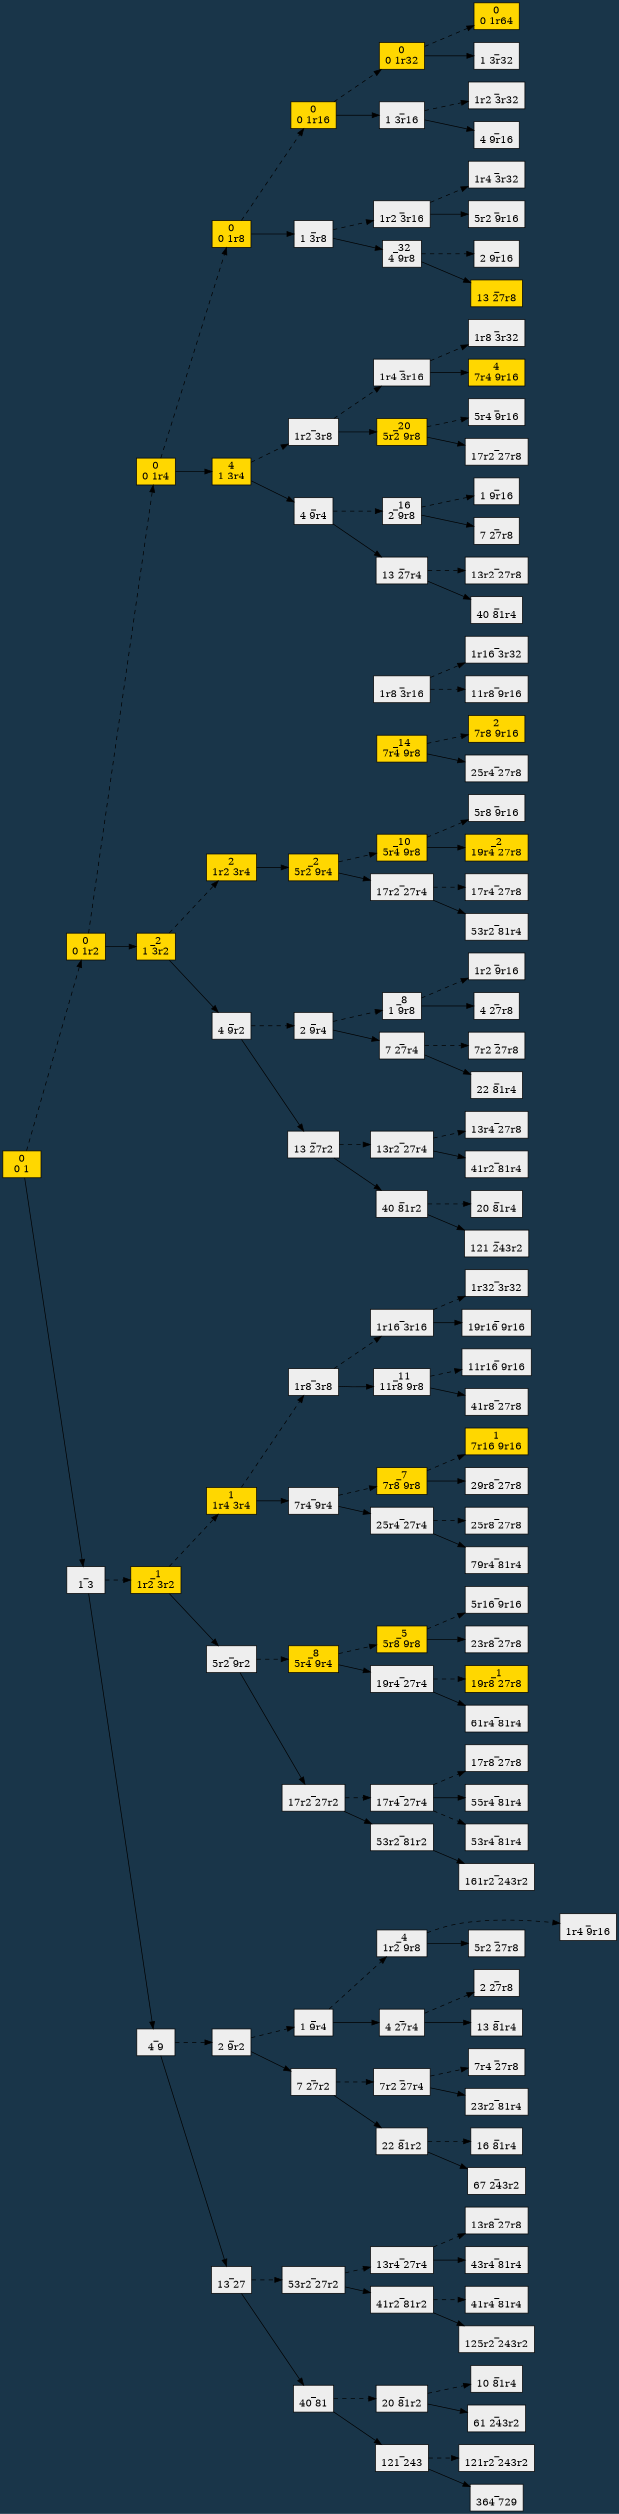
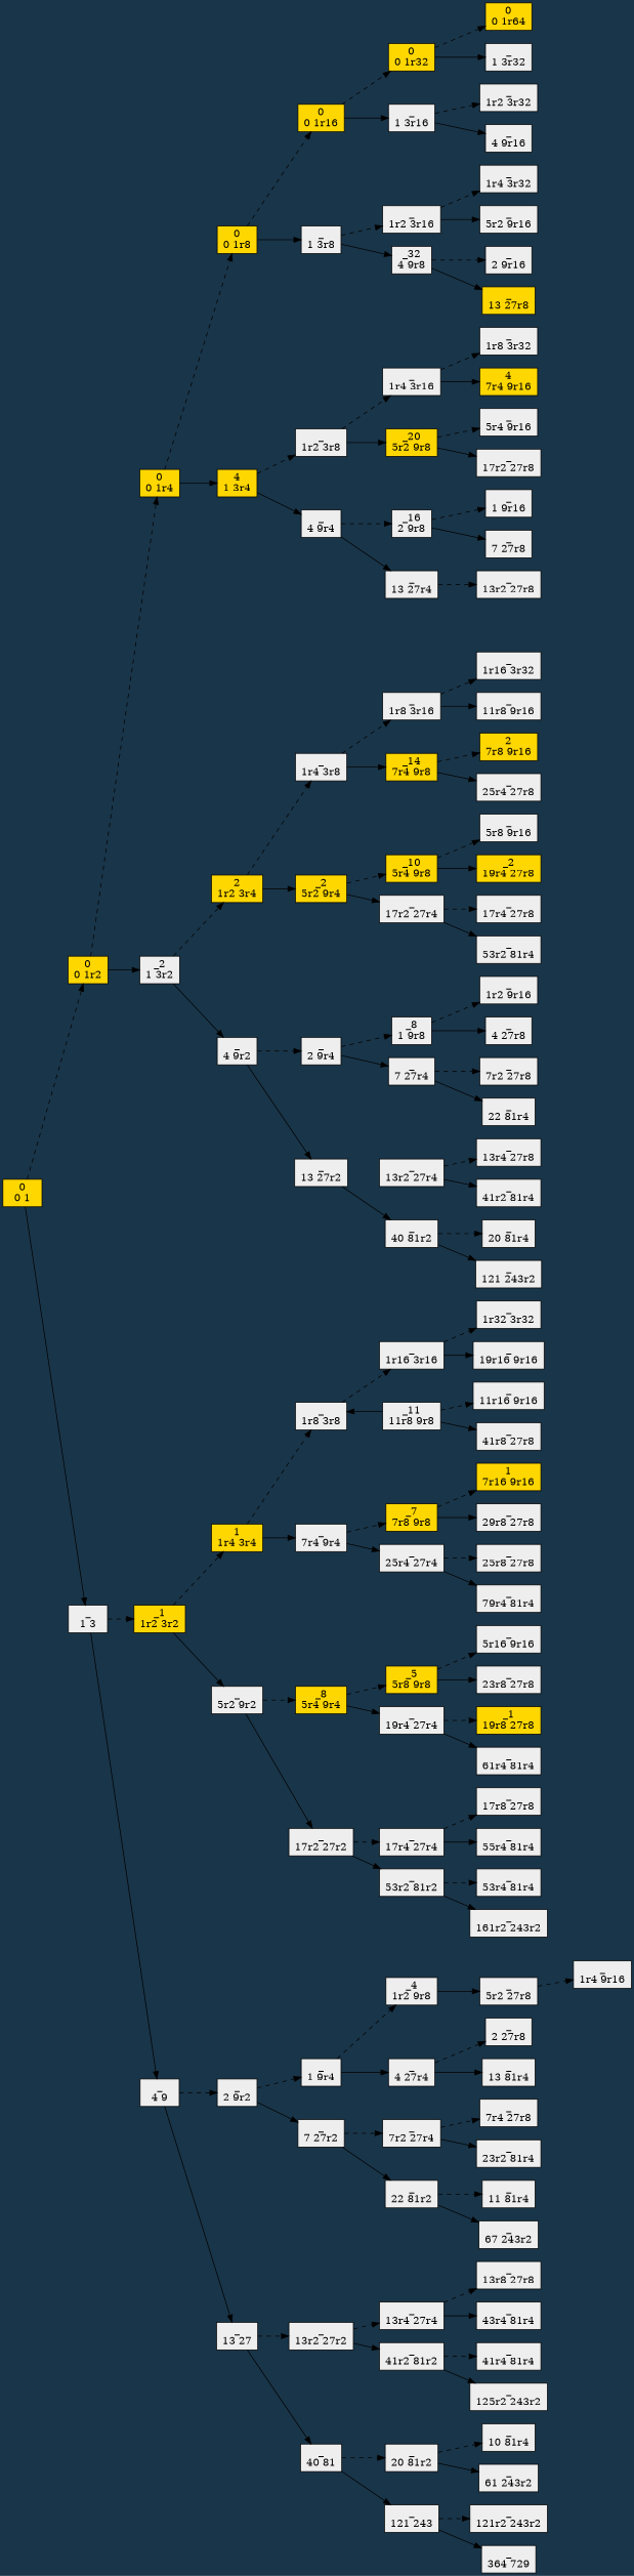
  digraph {
    bgcolor="#193549"
    rankdir=LR
    node [fillcolor="#eeeeee" shape=box style=filled]
    n1 [fillcolor=gold label="0\n0 1"]
    n2 [fillcolor=gold label="0\n0 1r2"]
    n3 [label="_\n1 3"]
    n4 [fillcolor=gold label="0\n0 1r4"]
-   n5 [fillcolor=gold label="_2\n1 3r2"]
+   n5 [label="_2\n1 3r2"]
    n6 [fillcolor=gold label="_1\n1r2 3r2"]
    n7 [label="_\n4 9"]
    n8 [fillcolor=gold label="0\n0 1r8"]
    n9 [fillcolor=gold label="4\n1 3r4"]
    n10 [fillcolor=gold label="2\n1r2 3r4"]
    n11 [label="_\n4 9r2"]
    n12 [fillcolor=gold label="1\n1r4 3r4"]
    n13 [label="_\n5r2 9r2"]
    n14 [label="_\n2 9r2"]
    n15 [label="_\n13 27"]
    n16 [fillcolor=gold label="0\n0 1r16"]
    n17 [label="_\n1 3r8"]
    n18 [label="_\n1r2 3r8"]
    n19 [label="_\n4 9r4"]
+   n20 [label="_\n1r4 3r8"]
    n21 [fillcolor=gold label="_2\n5r2 9r4"]
    n22 [label="_\n2 9r4"]
    n23 [label="_\n13 27r2"]
    n24 [label="_\n1r8 3r8"]
    n25 [label="_\n7r4 9r4"]
    n26 [fillcolor=gold label="_8\n5r4 9r4"]
    n27 [label="_\n17r2 27r2"]
    n28 [label="_\n1 9r4"]
    n29 [label="_\n7 27r2"]
-   n30 [label="_\n53r2 27r2"]
+   n30 [label="_\n13r2 27r2"]
    n31 [label="_\n40 81"]
    n32 [fillcolor=gold label="0\n0 1r32"]
    n33 [label="_\n1 3r16"]
    n34 [label="_\n1r2 3r16"]
    n35 [label="_32\n4 9r8"]
    n36 [label="_\n1r4 3r16"]
    n37 [fillcolor=gold label="_20\n5r2 9r8"]
    n38 [label="_16\n2 9r8"]
    n39 [label="_\n13 27r4"]
    n40 [label="_\n1r8 3r16"]
    n41 [fillcolor=gold label="_14\n7r4 9r8"]
    n42 [fillcolor=gold label="_10\n5r4 9r8"]
    n43 [label="_\n17r2 27r4"]
    n44 [label="_8\n1 9r8"]
    n45 [label="_\n7 27r4"]
    n46 [label="_\n13r2 27r4"]
    n47 [label="_\n40 81r2"]
    n48 [label="_\n1r16 3r16"]
    n49 [label="_11\n11r8 9r8"]
    n50 [fillcolor=gold label="_7\n7r8 9r8"]
    n51 [label="_\n25r4 27r4"]
    n52 [fillcolor=gold label="_5\n5r8 9r8"]
    n53 [label="_\n19r4 27r4"]
    n54 [label="_\n17r4 27r4"]
    n55 [label="_\n53r2 81r2"]
    n56 [label="_4\n1r2 9r8"]
    n57 [label="_\n4 27r4"]
    n58 [label="_\n7r2 27r4"]
    n59 [label="_\n22 81r2"]
    n60 [label="_\n13r4 27r4"]
    n61 [label="_\n41r2 81r2"]
    n62 [label="_\n20 81r2"]
    n63 [label="_\n121 243"]
    n64 [fillcolor=gold label="0\n0 1r64"]
    n65 [label="_\n1 3r32"]
    n66 [label="_\n1r2 3r32"]
    n67 [label="_\n4 9r16"]
    n68 [label="_\n1r4 3r32"]
    n69 [label="_\n5r2 9r16"]
    n70 [label="_\n2 9r16"]
    n71 [fillcolor=gold label="_\n13 27r8"]
    n72 [label="_\n1r8 3r32"]
    n73 [fillcolor=gold label="4\n7r4 9r16"]
    n74 [label="_\n5r4 9r16"]
    n75 [label="_\n17r2 27r8"]
    n76 [label="_\n1 9r16"]
    n77 [label="_\n7 27r8"]
    n78 [label="_\n13r2 27r8"]
-   n79 [label="_\n40 81r4"]
    n80 [label="_\n1r16 3r32"]
    n81 [label="_\n11r8 9r16"]
    n82 [fillcolor=gold label="2\n7r8 9r16"]
    n83 [label="_\n25r4 27r8"]
    n84 [label="_\n5r8 9r16"]
    n85 [fillcolor=gold label="_2\n19r4 27r8"]
    n86 [label="_\n17r4 27r8"]
    n87 [label="_\n53r2 81r4"]
    n88 [label="_\n1r2 9r16"]
    n89 [label="_\n4 27r8"]
    n90 [label="_\n7r2 27r8"]
    n91 [label="_\n22 81r4"]
    n92 [label="_\n13r4 27r8"]
    n93 [label="_\n41r2 81r4"]
    n94 [label="_\n20 81r4"]
    n95 [label="_\n121 243r2"]
    n96 [label="_\n1r32 3r32"]
    n97 [label="_\n19r16 9r16"]
    n98 [label="_\n11r16 9r16"]
    n99 [label="_\n41r8 27r8"]
    n100 [fillcolor=gold label="1\n7r16 9r16"]
    n101 [label="_\n29r8 27r8"]
    n102 [label="_\n25r8 27r8"]
    n103 [label="_\n79r4 81r4"]
    n104 [label="_\n5r16 9r16"]
    n105 [label="_\n23r8 27r8"]
    n106 [fillcolor=gold label="_1\n19r8 27r8"]
    n107 [label="_\n61r4 81r4"]
    n108 [label="_\n17r8 27r8"]
    n109 [label="_\n55r4 81r4"]
    n110 [label="_\n53r4 81r4"]
    n111 [label="_\n161r2 243r2"]
    n112 [label="_\n1r4 9r16"]
    n113 [label="_\n5r2 27r8"]
    n114 [label="_\n2 27r8"]
    n115 [label="_\n13 81r4"]
    n116 [label="_\n7r4 27r8"]
    n117 [label="_\n23r2 81r4"]
-   n118 [label="_\n16 81r4"]
+   n118 [label="_\n11 81r4"]
    n119 [label="_\n67 243r2"]
    n120 [label="_\n13r8 27r8"]
    n121 [label="_\n43r4 81r4"]
    n122 [label="_\n41r4 81r4"]
    n123 [label="_\n125r2 243r2"]
    n124 [label="_\n10 81r4"]
    n125 [label="_\n61 243r2"]
    n126 [label="_\n121r2 243r2"]
    n127 [label="_\n364 729"]
    n1 -> n2 [style=dashed]
    n1 -> n3
    n2 -> n4 [style=dashed]
    n2 -> n5
    n3 -> n6 [style=dashed]
    n3 -> n7
    n4 -> n8 [style=dashed]
    n4 -> n9
    n5 -> n10 [style=dashed]
    n5 -> n11
    n6 -> n12 [style=dashed]
    n6 -> n13
    n7 -> n14 [style=dashed]
    n7 -> n15
    n8 -> n16 [style=dashed]
    n8 -> n17
    n9 -> n18 [style=dashed]
    n9 -> n19
+   n10 -> n20 [style=dashed]
    n10 -> n21
    n11 -> n22 [style=dashed]
    n11 -> n23
    n12 -> n24 [style=dashed]
    n12 -> n25
    n13 -> n26 [style=dashed]
    n13 -> n27
    n14 -> n28 [style=dashed]
    n14 -> n29
    n15 -> n30 [style=dashed]
    n15 -> n31
    n16 -> n32 [style=dashed]
    n16 -> n33
    n17 -> n34 [style=dashed]
    n17 -> n35
    n18 -> n36 [style=dashed]
    n18 -> n37
    n19 -> n38 [style=dashed]
    n19 -> n39
+   n20 -> n40 [style=dashed]
+   n20 -> n41
    n21 -> n42 [style=dashed]
    n21 -> n43
    n22 -> n44 [style=dashed]
    n22 -> n45
-   n23 -> n46 [style=dashed]
    n23 -> n47
    n24 -> n48 [style=dashed]
-   n24 -> n49
+   n49 -> n24
    n25 -> n50 [style=dashed]
    n25 -> n51
    n26 -> n52 [style=dashed]
    n26 -> n53
    n27 -> n54 [style=dashed]
    n27 -> n55
    n28 -> n56 [style=dashed]
    n28 -> n57
    n29 -> n58 [style=dashed]
    n29 -> n59
    n30 -> n60 [style=dashed]
    n30 -> n61
    n31 -> n62 [style=dashed]
    n31 -> n63
    n32 -> n64 [style=dashed]
    n32 -> n65
    n33 -> n66 [style=dashed]
    n33 -> n67
    n34 -> n68 [style=dashed]
    n34 -> n69
    n35 -> n70 [style=dashed]
    n35 -> n71
    n36 -> n72 [style=dashed]
    n36 -> n73
    n37 -> n74 [style=dashed]
    n37 -> n75
    n38 -> n76 [style=dashed]
    n38 -> n77
    n39 -> n78 [style=dashed]
-   n39 -> n79
    n40 -> n80 [style=dashed]
-   n40 -> n81 [style=dashed]
+   n40 -> n81
    n41 -> n82 [style=dashed]
    n41 -> n83
    n42 -> n84 [style=dashed]
    n42 -> n85
    n43 -> n86 [style=dashed]
    n43 -> n87
    n44 -> n88 [style=dashed]
    n44 -> n89
    n45 -> n90 [style=dashed]
    n45 -> n91
    n46 -> n92 [style=dashed]
    n46 -> n93
    n47 -> n94 [style=dashed]
    n47 -> n95
    n48 -> n96 [style=dashed]
    n48 -> n97
    n49 -> n98 [style=dashed]
    n49 -> n99
    n50 -> n100 [style=dashed]
    n50 -> n101
    n51 -> n102 [style=dashed]
    n51 -> n103
    n52 -> n104 [style=dashed]
    n52 -> n105
    n53 -> n106 [style=dashed]
    n53 -> n107
    n54 -> n108 [style=dashed]
    n54 -> n109
-   n54 -> n110 [style=dashed]
+   n55 -> n110 [style=dashed]
    n55 -> n111
-   n56 -> n112 [style=dashed]
+   n113 -> n112 [style=dashed]
    n56 -> n113
    n57 -> n114 [style=dashed]
    n57 -> n115
    n58 -> n116 [style=dashed]
    n58 -> n117
    n59 -> n118 [style=dashed]
    n59 -> n119
    n60 -> n120 [style=dashed]
    n60 -> n121
    n61 -> n122 [style=dashed]
    n61 -> n123
    n62 -> n124 [style=dashed]
    n62 -> n125
    n63 -> n126 [style=dashed]
    n63 -> n127
  }
